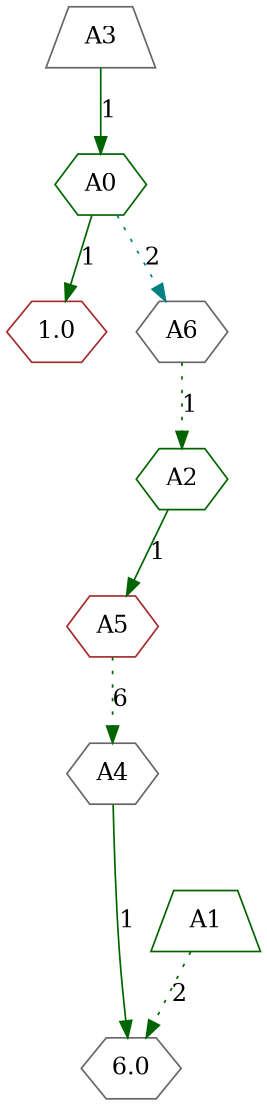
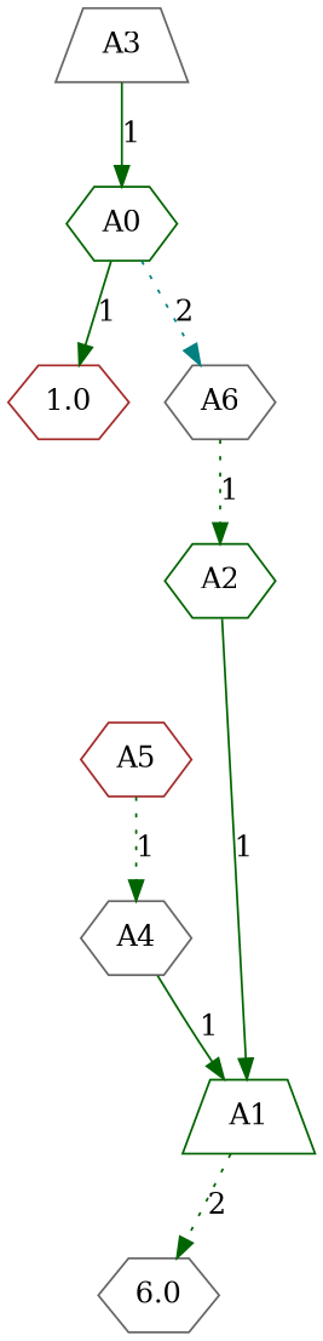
  digraph {
    node [color=gray40 shape=hexagon]
    edge [color=darkgreen style=solid]
    n1 [label=A3 shape=trapezium]
    n2 [color=darkgreen label=A0]
    n3 [color=brown label=1.0]
    n4 [label=A6]
    n5 [color=darkgreen label=A2]
    n6 [color=brown label=A5]
    n7 [label=A4]
    n8 [color=darkgreen label=A1 shape=trapezium]
    n9 [label=6.0]
    n1 -> n2 [label=1]
    n2 -> n3 [label=1]
    n2 -> n4 [color=teal label=2 style=dotted]
    n4 -> n5 [label=1 style=dotted]
-   n5 -> n6 [label=1]
-   n6 -> n7 [label=6 style=dotted]
-   n7 -> n9 [label=1]
+   n5 -> n8 [label=1]
+   n6 -> n7 [label=1 style=dotted]
+   n7 -> n8 [label=1]
    n8 -> n9 [label=2 style=dotted]
  }
